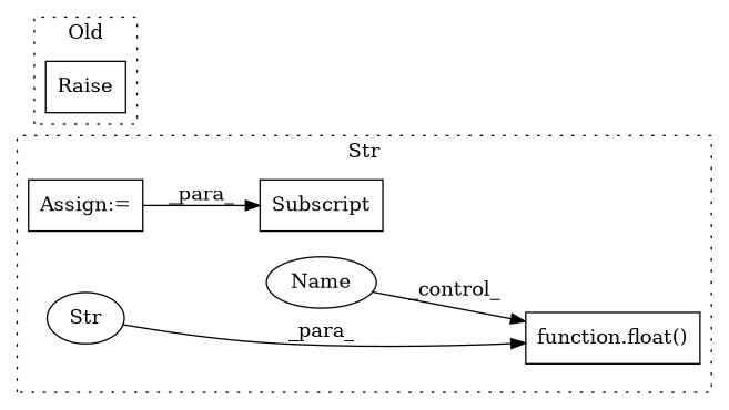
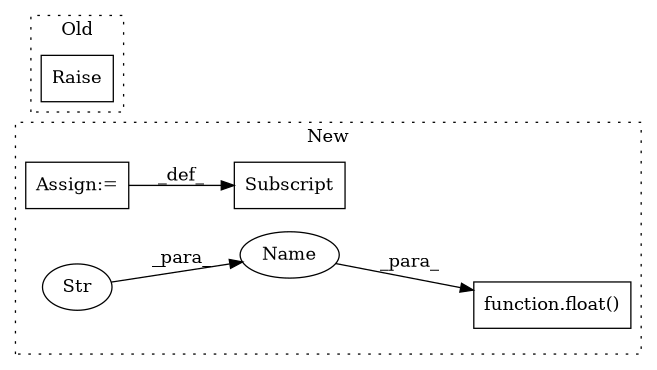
  digraph {
    rankdir=LR
    node [shape=box]
    n1 [a=75 l="6,1" label="function.float()" s="42055,42066"]
    n2 [a=68 l=3 label="Assign:=" s=42052]
    n3 [a=66 l=5 label=Str s=42061 shape=ellipse]
    n4 [a=63 l="19,0" label=Subscript s="42033,0"]
    n5 [a=87 l=1 label=Name s=41615 shape=ellipse]
    n6 [a=91 l=6 label=Raise s=41581]
    subgraph cluster_1 {
-     label=Str
+     label=New
      style=dotted
      n1
      n2
      n3
      n4
      n5
    }
    subgraph cluster_2 {
      label=Old
      style=dotted
      n6
    }
-   n2 -> n4 [label=_para_]
-   n3 -> n1 [label=_para_]
-   n5 -> n1 [label=_control_]
+   n2 -> n4 [label=_def_]
+   n3 -> n5 [label=_para_]
+   n5 -> n1 [label=_para_]
  }
